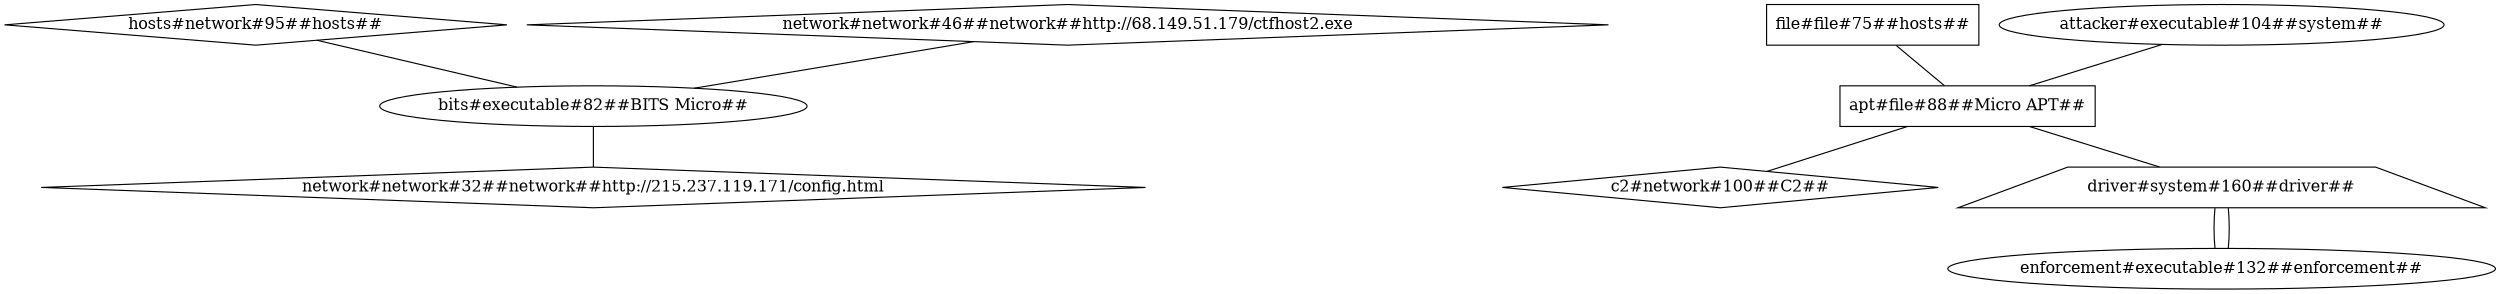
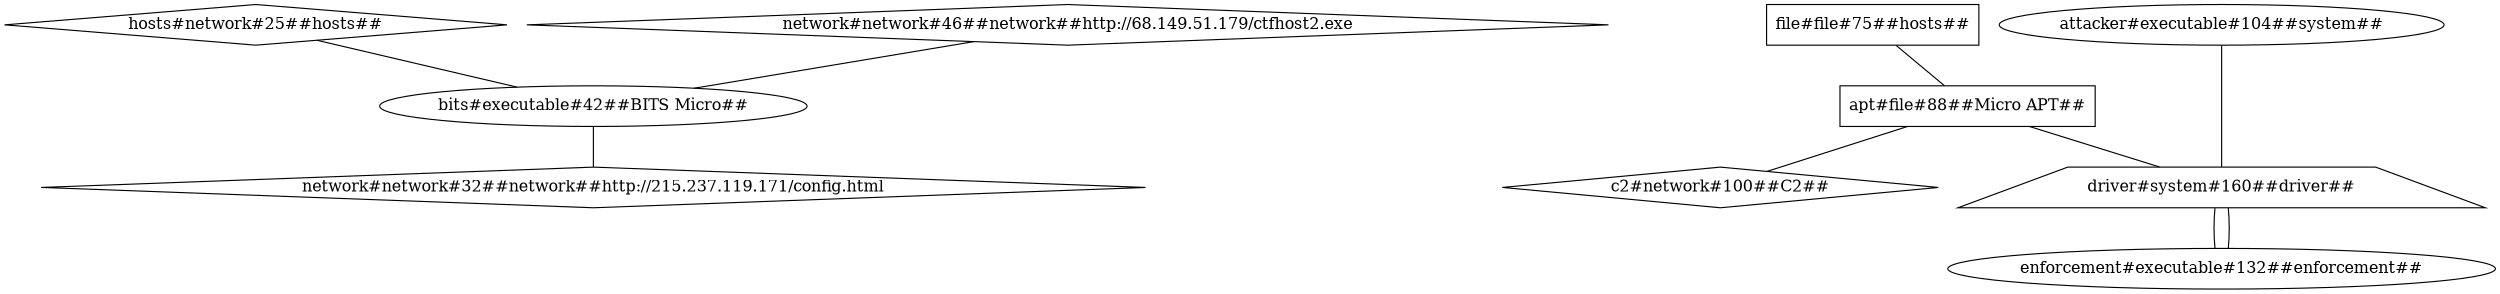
  graph {
    node [shape=diamond]
-   n1 [label="hosts#network#95##hosts##"]
-   n2 [label="bits#executable#82##BITS Micro##" shape=oval]
+   n1 [label="hosts#network#25##hosts##"]
+   n2 [label="bits#executable#42##BITS Micro##" shape=oval]
    n3 [label="network#network#32##network##http://215.237.119.171/config.html"]
    n4 [label="network#network#46##network##http://68.149.51.179/ctfhost2.exe"]
    n5 [label="file#file#75##hosts##" shape=rectangle]
    n6 [label="apt#file#88##Micro APT##" shape=rectangle]
    n7 [label="c2#network#100##C2##"]
    n8 [label="driver#system#160##driver##" shape=trapezium]
    n9 [label="enforcement#executable#132##enforcement##" shape=oval]
    n10 [label="attacker#executable#104##system##" shape=oval]
    n1 -- n2
    n2 -- n3
    n4 -- n2
    n5 -- n6
    n6 -- n7
    n6 -- n8
    n8 -- n9
    n9 -- n8
-   n10 -- n6
+   n10 -- n8
  }
